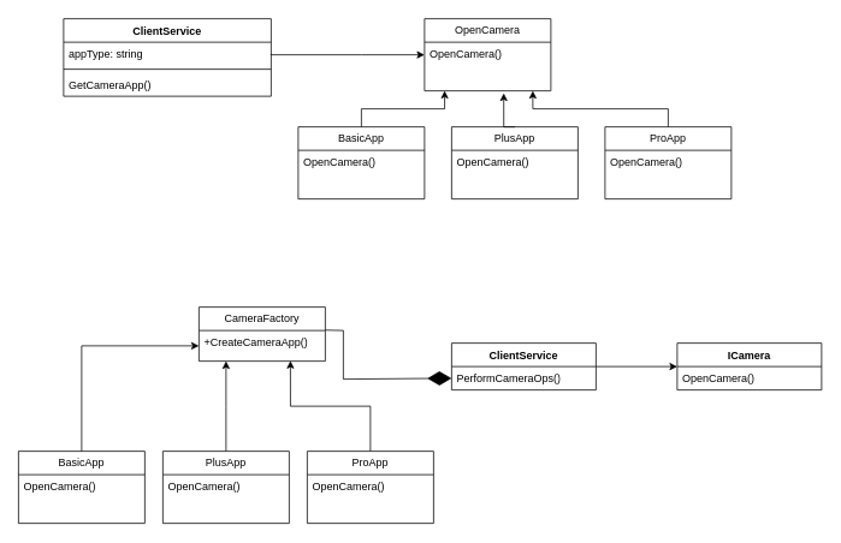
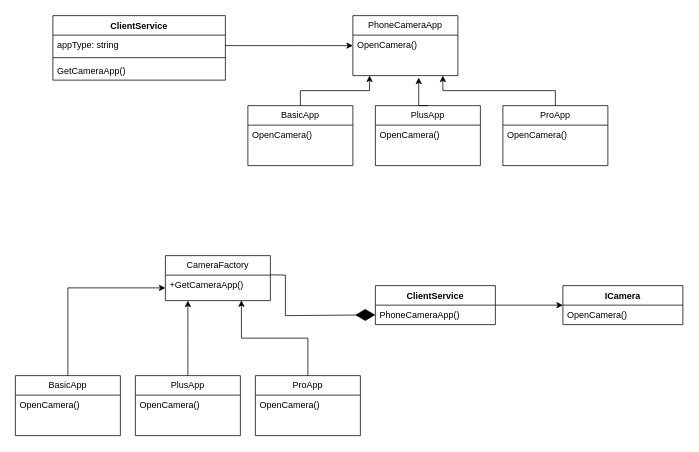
  <mxCell id="0" />
  <mxCell id="1" parent="0" />
  <mxCell id="2" value="ClientService" style="swimlane;fontStyle=1;align=center;verticalAlign=top;childLayout=stackLayout;horizontal=1;startSize=26;horizontalStack=0;resizeParent=1;resizeParentMax=0;resizeLast=0;collapsible=1;marginBottom=0;whiteSpace=wrap;html=1;" vertex="1" parent="1"><mxGeometry x="70" y="20" width="230" height="86" as="geometry" /></mxCell>
  <mxCell id="3" value="appType: string" style="text;strokeColor=none;fillColor=none;align=left;verticalAlign=top;spacingLeft=4;spacingRight=4;overflow=hidden;rotatable=0;points=[[0,0.5],[1,0.5]];portConstraint=eastwest;whiteSpace=wrap;html=1;" vertex="1" parent="2"><mxGeometry y="26" width="230" height="26" as="geometry" /></mxCell>
  <mxCell id="4" value="" style="line;strokeWidth=1;fillColor=none;align=left;verticalAlign=middle;spacingTop=-1;spacingLeft=3;spacingRight=3;rotatable=0;labelPosition=right;points=[];portConstraint=eastwest;strokeColor=inherit;" vertex="1" parent="2"><mxGeometry y="52" width="230" height="8" as="geometry" /></mxCell>
  <mxCell id="5" value="GetCameraApp()&lt;div&gt;&lt;br&gt;&lt;/div&gt;&lt;div&gt;&lt;br&gt;&lt;/div&gt;" style="text;strokeColor=none;fillColor=none;align=left;verticalAlign=top;spacingLeft=4;spacingRight=4;overflow=hidden;rotatable=0;points=[[0,0.5],[1,0.5]];portConstraint=eastwest;whiteSpace=wrap;html=1;" vertex="1" parent="2"><mxGeometry y="60" width="230" height="26" as="geometry" /></mxCell>
- <mxCell id="6" value="OpenCamera" style="swimlane;fontStyle=0;childLayout=stackLayout;horizontal=1;startSize=26;fillColor=none;horizontalStack=0;resizeParent=1;resizeParentMax=0;resizeLast=0;collapsible=1;marginBottom=0;whiteSpace=wrap;html=1;" vertex="1" parent="1"><mxGeometry x="470" y="20" width="140" height="80" as="geometry" /></mxCell>
+ <mxCell id="6" value="PhoneCameraApp" style="swimlane;fontStyle=0;childLayout=stackLayout;horizontal=1;startSize=26;fillColor=none;horizontalStack=0;resizeParent=1;resizeParentMax=0;resizeLast=0;collapsible=1;marginBottom=0;whiteSpace=wrap;html=1;" vertex="1" parent="1"><mxGeometry x="470" y="20" width="140" height="80" as="geometry" /></mxCell>
  <mxCell id="7" value="OpenCamera()" style="text;strokeColor=none;fillColor=none;align=left;verticalAlign=top;spacingLeft=4;spacingRight=4;overflow=hidden;rotatable=0;points=[[0,0.5],[1,0.5]];portConstraint=eastwest;whiteSpace=wrap;html=1;" vertex="1" parent="6"><mxGeometry y="26" width="140" height="54" as="geometry" /></mxCell>
  <mxCell id="8" style="edgeStyle=orthogonalEdgeStyle;rounded=0;orthogonalLoop=1;jettySize=auto;html=1;exitX=1;exitY=0.5;exitDx=0;exitDy=0;" edge="1" parent="1" source="3" target="7"><mxGeometry relative="1" as="geometry"><Array as="points"><mxPoint x="400" y="60" /><mxPoint x="400" y="60" /></Array></mxGeometry></mxCell>
  <mxCell id="9" value="PlusApp" style="swimlane;fontStyle=0;childLayout=stackLayout;horizontal=1;startSize=26;fillColor=none;horizontalStack=0;resizeParent=1;resizeParentMax=0;resizeLast=0;collapsible=1;marginBottom=0;whiteSpace=wrap;html=1;" vertex="1" parent="1"><mxGeometry x="500" y="140" width="140" height="80" as="geometry" /></mxCell>
  <mxCell id="10" value="OpenCamera()" style="text;strokeColor=none;fillColor=none;align=left;verticalAlign=top;spacingLeft=4;spacingRight=4;overflow=hidden;rotatable=0;points=[[0,0.5],[1,0.5]];portConstraint=eastwest;whiteSpace=wrap;html=1;" vertex="1" parent="9"><mxGeometry y="26" width="140" height="54" as="geometry" /></mxCell>
  <mxCell id="11" style="edgeStyle=orthogonalEdgeStyle;rounded=0;orthogonalLoop=1;jettySize=auto;html=1;exitX=0.5;exitY=0;exitDx=0;exitDy=0;entryX=0.159;entryY=0.998;entryDx=0;entryDy=0;entryPerimeter=0;" edge="1" parent="1" source="12" target="7"><mxGeometry relative="1" as="geometry"><mxPoint x="490" y="110" as="targetPoint" /></mxGeometry></mxCell>
  <mxCell id="12" value="BasicApp" style="swimlane;fontStyle=0;childLayout=stackLayout;horizontal=1;startSize=26;fillColor=none;horizontalStack=0;resizeParent=1;resizeParentMax=0;resizeLast=0;collapsible=1;marginBottom=0;whiteSpace=wrap;html=1;" vertex="1" parent="1"><mxGeometry x="330" y="140" width="140" height="80" as="geometry" /></mxCell>
  <mxCell id="13" value="OpenCamera()" style="text;strokeColor=none;fillColor=none;align=left;verticalAlign=top;spacingLeft=4;spacingRight=4;overflow=hidden;rotatable=0;points=[[0,0.5],[1,0.5]];portConstraint=eastwest;whiteSpace=wrap;html=1;" vertex="1" parent="12"><mxGeometry y="26" width="140" height="54" as="geometry" /></mxCell>
  <mxCell id="14" value="ProApp" style="swimlane;fontStyle=0;childLayout=stackLayout;horizontal=1;startSize=26;fillColor=none;horizontalStack=0;resizeParent=1;resizeParentMax=0;resizeLast=0;collapsible=1;marginBottom=0;whiteSpace=wrap;html=1;" vertex="1" parent="1"><mxGeometry x="670" y="140" width="140" height="80" as="geometry" /></mxCell>
  <mxCell id="15" value="OpenCamera()" style="text;strokeColor=none;fillColor=none;align=left;verticalAlign=top;spacingLeft=4;spacingRight=4;overflow=hidden;rotatable=0;points=[[0,0.5],[1,0.5]];portConstraint=eastwest;whiteSpace=wrap;html=1;" vertex="1" parent="14"><mxGeometry y="26" width="140" height="54" as="geometry" /></mxCell>
  <mxCell id="16" style="edgeStyle=orthogonalEdgeStyle;rounded=0;orthogonalLoop=1;jettySize=auto;html=1;exitX=0.5;exitY=0;exitDx=0;exitDy=0;entryX=0.627;entryY=1.049;entryDx=0;entryDy=0;entryPerimeter=0;" edge="1" parent="1" source="9" target="7"><mxGeometry relative="1" as="geometry" /></mxCell>
  <mxCell id="17" style="edgeStyle=orthogonalEdgeStyle;rounded=0;orthogonalLoop=1;jettySize=auto;html=1;exitX=0.5;exitY=0;exitDx=0;exitDy=0;entryX=0.857;entryY=1;entryDx=0;entryDy=0;entryPerimeter=0;" edge="1" parent="1" source="14" target="7"><mxGeometry relative="1" as="geometry" /></mxCell>
  <mxCell id="18" style="edgeStyle=orthogonalEdgeStyle;rounded=0;orthogonalLoop=1;jettySize=auto;html=1;entryX=0;entryY=0.5;entryDx=0;entryDy=0;" edge="1" parent="1" source="19" target="21"><mxGeometry relative="1" as="geometry" /></mxCell>
  <mxCell id="19" value="ClientService" style="swimlane;fontStyle=1;align=center;verticalAlign=top;childLayout=stackLayout;horizontal=1;startSize=26;horizontalStack=0;resizeParent=1;resizeParentMax=0;resizeLast=0;collapsible=1;marginBottom=0;whiteSpace=wrap;html=1;" vertex="1" parent="1"><mxGeometry x="500" y="380" width="160" height="52" as="geometry" /></mxCell>
- <mxCell id="20" value="&lt;div&gt;PerformCameraOps()&lt;/div&gt;" style="text;strokeColor=none;fillColor=none;align=left;verticalAlign=top;spacingLeft=4;spacingRight=4;overflow=hidden;rotatable=0;points=[[0,0.5],[1,0.5]];portConstraint=eastwest;whiteSpace=wrap;html=1;" vertex="1" parent="19"><mxGeometry y="26" width="160" height="26" as="geometry" /></mxCell>
+ <mxCell id="20" value="&lt;div&gt;PhoneCameraApp()&lt;/div&gt;" style="text;strokeColor=none;fillColor=none;align=left;verticalAlign=top;spacingLeft=4;spacingRight=4;overflow=hidden;rotatable=0;points=[[0,0.5],[1,0.5]];portConstraint=eastwest;whiteSpace=wrap;html=1;" vertex="1" parent="19"><mxGeometry y="26" width="160" height="26" as="geometry" /></mxCell>
  <mxCell id="21" value="ICamera" style="swimlane;fontStyle=1;align=center;verticalAlign=top;childLayout=stackLayout;horizontal=1;startSize=26;horizontalStack=0;resizeParent=1;resizeParentMax=0;resizeLast=0;collapsible=1;marginBottom=0;whiteSpace=wrap;html=1;" vertex="1" parent="1"><mxGeometry x="750" y="380" width="160" height="52" as="geometry" /></mxCell>
  <mxCell id="22" value="&lt;div&gt;OpenCamera()&lt;/div&gt;" style="text;strokeColor=none;fillColor=none;align=left;verticalAlign=top;spacingLeft=4;spacingRight=4;overflow=hidden;rotatable=0;points=[[0,0.5],[1,0.5]];portConstraint=eastwest;whiteSpace=wrap;html=1;" vertex="1" parent="21"><mxGeometry y="26" width="160" height="26" as="geometry" /></mxCell>
  <mxCell id="23" value="CameraFactory" style="swimlane;fontStyle=0;childLayout=stackLayout;horizontal=1;startSize=26;fillColor=none;horizontalStack=0;resizeParent=1;resizeParentMax=0;resizeLast=0;collapsible=1;marginBottom=0;whiteSpace=wrap;html=1;" vertex="1" parent="1"><mxGeometry x="220" y="340" width="140" height="60" as="geometry" /></mxCell>
- <mxCell id="24" value="+CreateCameraApp()" style="text;strokeColor=none;fillColor=none;align=left;verticalAlign=top;spacingLeft=4;spacingRight=4;overflow=hidden;rotatable=0;points=[[0,0.5],[1,0.5]];portConstraint=eastwest;whiteSpace=wrap;html=1;" vertex="1" parent="23"><mxGeometry y="26" width="140" height="34" as="geometry" /></mxCell>
+ <mxCell id="24" value="+GetCameraApp()" style="text;strokeColor=none;fillColor=none;align=left;verticalAlign=top;spacingLeft=4;spacingRight=4;overflow=hidden;rotatable=0;points=[[0,0.5],[1,0.5]];portConstraint=eastwest;whiteSpace=wrap;html=1;" vertex="1" parent="23"><mxGeometry y="26" width="140" height="34" as="geometry" /></mxCell>
  <mxCell id="25" value="" style="endArrow=diamondThin;endFill=1;endSize=24;html=1;rounded=0;entryX=0;entryY=0.5;entryDx=0;entryDy=0;" edge="1" parent="1" target="20"><mxGeometry width="160" relative="1" as="geometry"><mxPoint x="360" y="365.55" as="sourcePoint" /><mxPoint x="520" y="365.55" as="targetPoint" /><Array as="points"><mxPoint x="380" y="366" /><mxPoint x="380" y="420" /></Array></mxGeometry></mxCell>
  <mxCell id="26" style="edgeStyle=orthogonalEdgeStyle;rounded=0;orthogonalLoop=1;jettySize=auto;html=1;entryX=0;entryY=0.5;entryDx=0;entryDy=0;" edge="1" parent="1" source="27" target="24"><mxGeometry relative="1" as="geometry" /></mxCell>
  <mxCell id="27" value="BasicApp" style="swimlane;fontStyle=0;childLayout=stackLayout;horizontal=1;startSize=26;fillColor=none;horizontalStack=0;resizeParent=1;resizeParentMax=0;resizeLast=0;collapsible=1;marginBottom=0;whiteSpace=wrap;html=1;" vertex="1" parent="1"><mxGeometry x="20" y="500" width="140" height="80" as="geometry" /></mxCell>
  <mxCell id="28" value="OpenCamera()" style="text;strokeColor=none;fillColor=none;align=left;verticalAlign=top;spacingLeft=4;spacingRight=4;overflow=hidden;rotatable=0;points=[[0,0.5],[1,0.5]];portConstraint=eastwest;whiteSpace=wrap;html=1;" vertex="1" parent="27"><mxGeometry y="26" width="140" height="54" as="geometry" /></mxCell>
  <mxCell id="29" style="edgeStyle=orthogonalEdgeStyle;rounded=0;orthogonalLoop=1;jettySize=auto;html=1;" edge="1" parent="1" source="30"><mxGeometry relative="1" as="geometry"><mxPoint x="250" y="400" as="targetPoint" /></mxGeometry></mxCell>
  <mxCell id="30" value="PlusApp" style="swimlane;fontStyle=0;childLayout=stackLayout;horizontal=1;startSize=26;fillColor=none;horizontalStack=0;resizeParent=1;resizeParentMax=0;resizeLast=0;collapsible=1;marginBottom=0;whiteSpace=wrap;html=1;" vertex="1" parent="1"><mxGeometry x="180" y="500" width="140" height="80" as="geometry" /></mxCell>
  <mxCell id="31" value="OpenCamera()" style="text;strokeColor=none;fillColor=none;align=left;verticalAlign=top;spacingLeft=4;spacingRight=4;overflow=hidden;rotatable=0;points=[[0,0.5],[1,0.5]];portConstraint=eastwest;whiteSpace=wrap;html=1;" vertex="1" parent="30"><mxGeometry y="26" width="140" height="54" as="geometry" /></mxCell>
  <mxCell id="32" value="ProApp" style="swimlane;fontStyle=0;childLayout=stackLayout;horizontal=1;startSize=26;fillColor=none;horizontalStack=0;resizeParent=1;resizeParentMax=0;resizeLast=0;collapsible=1;marginBottom=0;whiteSpace=wrap;html=1;" vertex="1" parent="1"><mxGeometry x="340" y="500" width="140" height="80" as="geometry" /></mxCell>
  <mxCell id="33" value="OpenCamera()" style="text;strokeColor=none;fillColor=none;align=left;verticalAlign=top;spacingLeft=4;spacingRight=4;overflow=hidden;rotatable=0;points=[[0,0.5],[1,0.5]];portConstraint=eastwest;whiteSpace=wrap;html=1;" vertex="1" parent="32"><mxGeometry y="26" width="140" height="54" as="geometry" /></mxCell>
  <mxCell id="34" style="edgeStyle=orthogonalEdgeStyle;rounded=0;orthogonalLoop=1;jettySize=auto;html=1;entryX=0.724;entryY=0.99;entryDx=0;entryDy=0;entryPerimeter=0;" edge="1" parent="1" source="32" target="24"><mxGeometry relative="1" as="geometry" /></mxCell>
